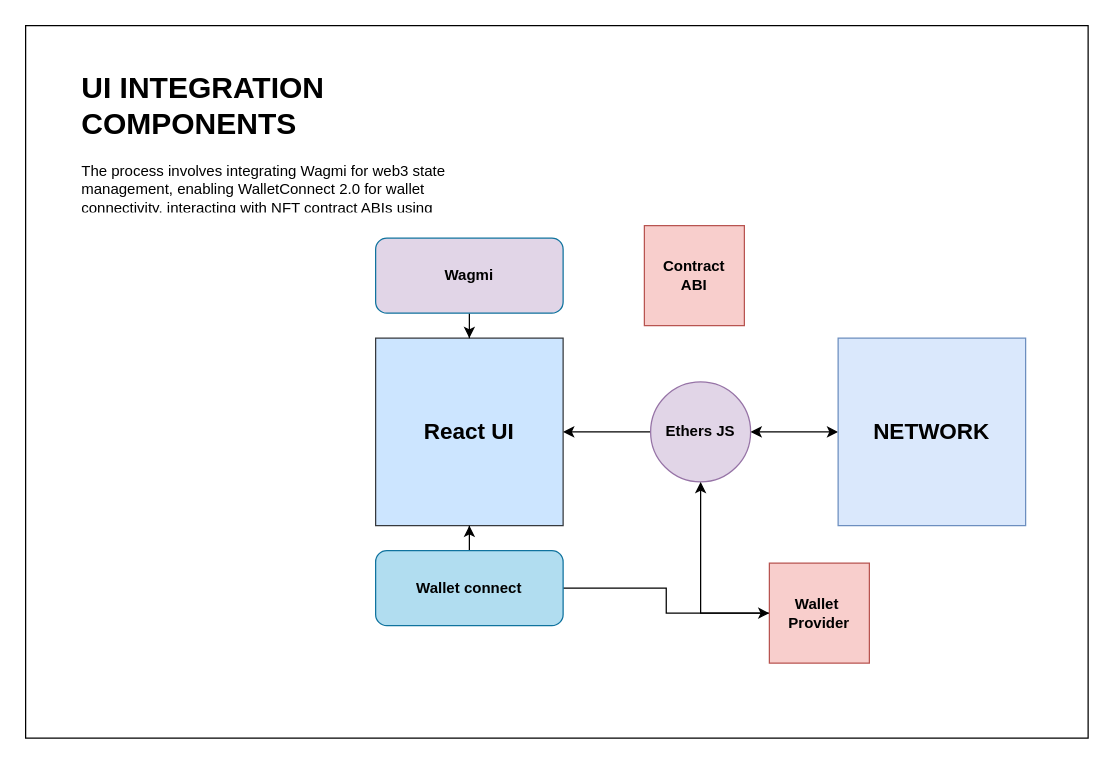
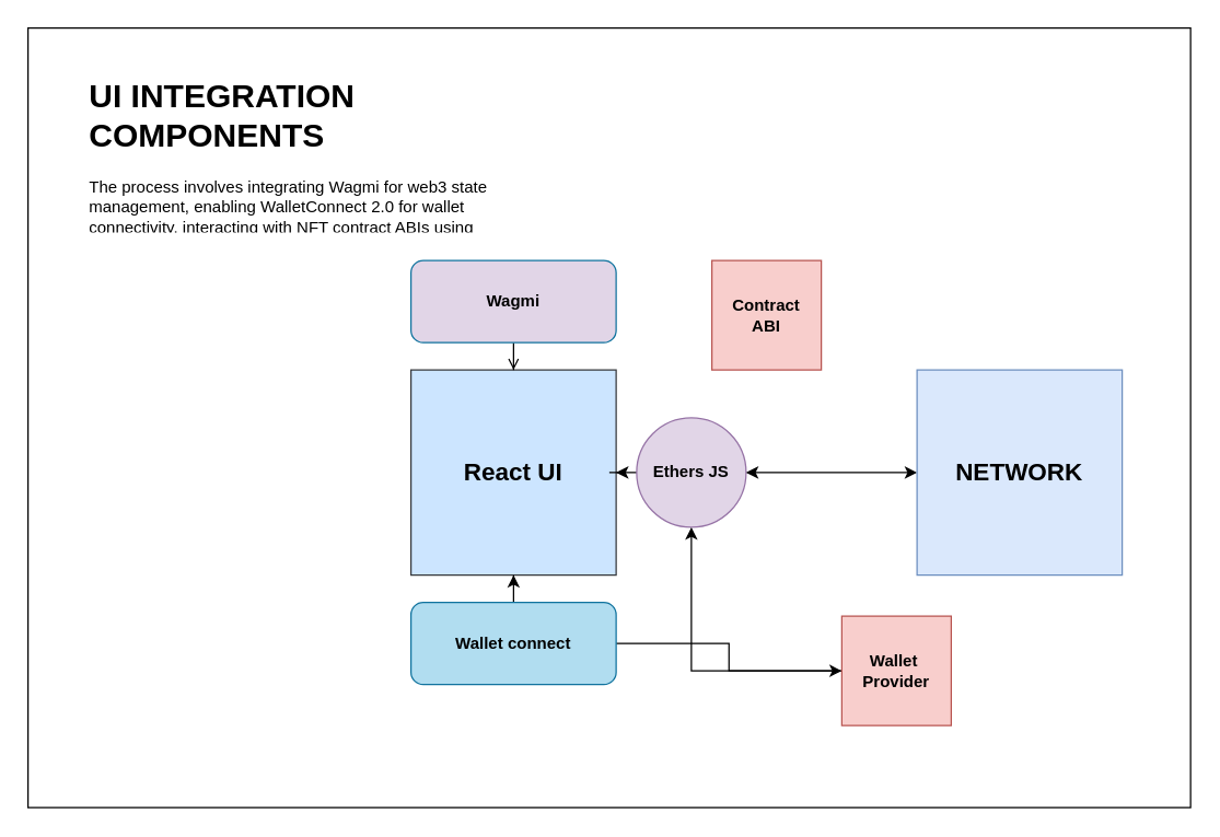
  <mxCell id="0" />
  <mxCell id="1" parent="0" />
  <mxCell id="2" value="" style="rounded=0;whiteSpace=wrap;html=1;" vertex="1" parent="1"><mxGeometry x="20" y="20" width="850" height="570" as="geometry" /></mxCell>
  <mxCell id="3" value="&lt;font style=&quot;font-size: 18px;&quot;&gt;&lt;b&gt;React UI&lt;/b&gt;&lt;/font&gt;" style="whiteSpace=wrap;html=1;aspect=fixed;fillColor=#cce5ff;strokeColor=#36393d;" vertex="1" parent="1"><mxGeometry x="300" y="270" width="150" height="150" as="geometry" /></mxCell>
- <mxCell id="4" value="" style="edgeStyle=orthogonalEdgeStyle;rounded=0;orthogonalLoop=1;jettySize=auto;html=1;" edge="1" parent="1" source="5" target="3"><mxGeometry relative="1" as="geometry" /></mxCell>
+ <mxCell id="4" value="" style="edgeStyle=orthogonalEdgeStyle;rounded=0;orthogonalLoop=1;jettySize=auto;html=1;endArrow=open;" edge="1" parent="1" source="5" target="3"><mxGeometry relative="1" as="geometry" /></mxCell>
  <mxCell id="5" value="&lt;b&gt;Wagmi&lt;/b&gt;" style="rounded=1;whiteSpace=wrap;html=1;fillColor=#e1d5e7;strokeColor=#10739e;" vertex="1" parent="1"><mxGeometry x="300" y="190" width="150" height="60" as="geometry" /></mxCell>
  <mxCell id="6" value="" style="edgeStyle=orthogonalEdgeStyle;rounded=0;orthogonalLoop=1;jettySize=auto;html=1;" edge="1" parent="1" source="8" target="3"><mxGeometry relative="1" as="geometry" /></mxCell>
  <mxCell id="7" value="" style="edgeStyle=orthogonalEdgeStyle;rounded=0;orthogonalLoop=1;jettySize=auto;html=1;" edge="1" parent="1" source="8" target="15"><mxGeometry relative="1" as="geometry" /></mxCell>
  <mxCell id="8" value="&lt;b&gt;Wallet connect&lt;/b&gt;" style="rounded=1;whiteSpace=wrap;html=1;fillColor=#b1ddf0;strokeColor=#10739e;" vertex="1" parent="1"><mxGeometry x="300" y="440" width="150" height="60" as="geometry" /></mxCell>
  <mxCell id="9" value="" style="edgeStyle=orthogonalEdgeStyle;rounded=0;orthogonalLoop=1;jettySize=auto;html=1;" edge="1" parent="1" source="10" target="3"><mxGeometry relative="1" as="geometry" /></mxCell>
- <mxCell id="10" value="&lt;b&gt;Ethers JS&lt;/b&gt;" style="ellipse;whiteSpace=wrap;html=1;aspect=fixed;fillColor=#e1d5e7;strokeColor=#9673a6;" vertex="1" parent="1"><mxGeometry x="520" y="305" width="80" height="80" as="geometry" /></mxCell>
- <mxCell id="11" value="&lt;b&gt;Contract&lt;br&gt;ABI&lt;/b&gt;" style="whiteSpace=wrap;html=1;aspect=fixed;fillColor=#f8cecc;strokeColor=#b85450;" vertex="1" parent="1"><mxGeometry x="515" y="180" width="80" height="80" as="geometry" /></mxCell>
+ <mxCell id="10" value="&lt;b&gt;Ethers JS&lt;/b&gt;" style="ellipse;whiteSpace=wrap;html=1;aspect=fixed;fillColor=#e1d5e7;strokeColor=#9673a6;" vertex="1" parent="1"><mxGeometry x="465" y="305" width="80" height="80" as="geometry" /></mxCell>
+ <mxCell id="11" value="&lt;b&gt;Contract&lt;br&gt;ABI&lt;/b&gt;" style="whiteSpace=wrap;html=1;aspect=fixed;fillColor=#f8cecc;strokeColor=#b85450;" vertex="1" parent="1"><mxGeometry x="520" y="190" width="80" height="80" as="geometry" /></mxCell>
  <mxCell id="12" value="" style="edgeStyle=orthogonalEdgeStyle;rounded=0;orthogonalLoop=1;jettySize=auto;html=1;startArrow=classic;startFill=1;" edge="1" parent="1" source="13" target="10"><mxGeometry relative="1" as="geometry" /></mxCell>
  <mxCell id="13" value="&lt;font style=&quot;font-size: 18px;&quot;&gt;&lt;b&gt;NETWORK&lt;/b&gt;&lt;/font&gt;" style="whiteSpace=wrap;html=1;aspect=fixed;fillColor=#dae8fc;strokeColor=#6c8ebf;" vertex="1" parent="1"><mxGeometry x="670" y="270" width="150" height="150" as="geometry" /></mxCell>
  <mxCell id="14" value="" style="edgeStyle=orthogonalEdgeStyle;rounded=0;orthogonalLoop=1;jettySize=auto;html=1;" edge="1" parent="1" source="15" target="10"><mxGeometry relative="1" as="geometry" /></mxCell>
  <mxCell id="15" value="&lt;b&gt;Wallet&amp;nbsp;&lt;br&gt;Provider&lt;/b&gt;" style="whiteSpace=wrap;html=1;aspect=fixed;fillColor=#f8cecc;strokeColor=#b85450;" vertex="1" parent="1"><mxGeometry x="615" y="450" width="80" height="80" as="geometry" /></mxCell>
  <mxCell id="16" value="&lt;h1&gt;UI INTEGRATION&lt;br&gt;COMPONENTS&lt;/h1&gt;&lt;p&gt;The process involves integrating Wagmi for web3 state management, enabling WalletConnect 2.0 for wallet connectivity, interacting with NFT contract ABIs using Ethers.js, and implementing event listeners for dynamic UI updates.&lt;br&gt;&lt;/p&gt;" style="text;html=1;strokeColor=none;fillColor=none;spacing=5;spacingTop=-20;whiteSpace=wrap;overflow=hidden;rounded=0;" vertex="1" parent="1"><mxGeometry x="60" width="310" height="120" as="geometry" y="50" /></mxCell>
